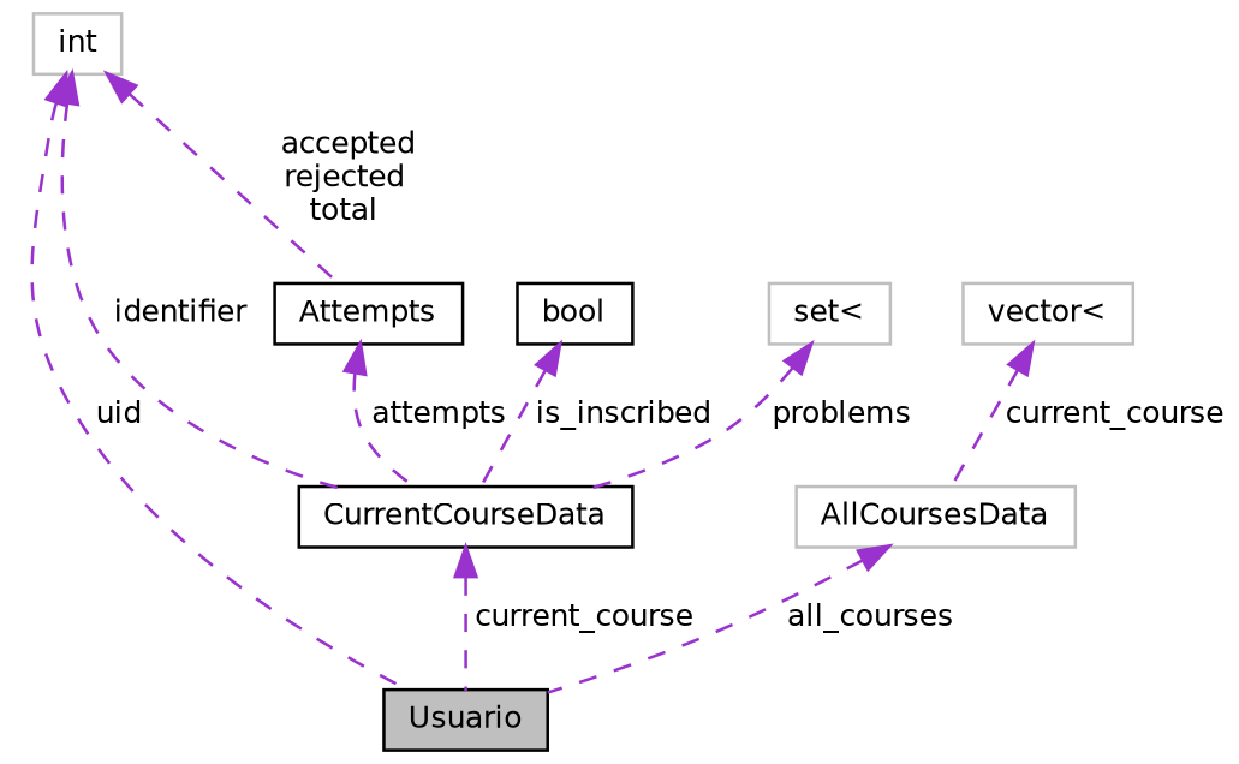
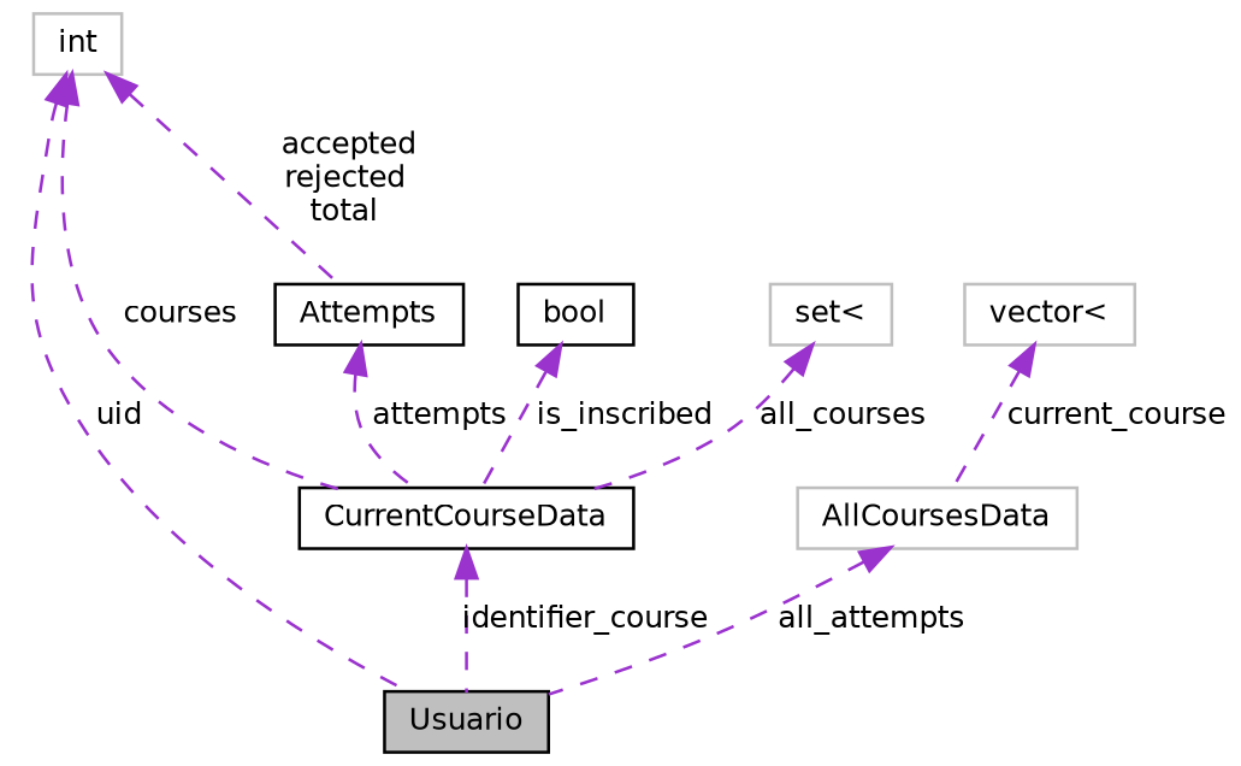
  digraph {
    node [color=black fillcolor=white fontname=Helvetica fontsize=10 shape=record style=filled]
    edge [color=darkorchid3 dir=back fontname=Helvetica fontsize=10 labelfontname=Helvetica labelfontsize=10 style=dashed]
    n1 [fillcolor=grey75 fontcolor=black height=0.2 label=Usuario width=0.4]
    n2 [color=grey75 height=0.2 label=int width=0.4]
    n3 [height=0.2 label=CurrentCourseData width=0.4]
    n4 [height=0.2 label=Attempts width=0.4]
    n5 [height=0.2 label=bool width=0.4]
    n6 [color=grey75 height=0.2 label=AllCoursesData width=0.4]
    n7 [color=grey75 height=0.2 label="set\<" width=0.4]
    n8 [color=grey75 height=0.2 label="vector\<" width=0.4]
    n2 -> n1 [label=" uid"]
-   n2 -> n3 [label=" identifier"]
+   n2 -> n3 [label=" courses"]
    n2 -> n4 [label=" accepted\nrejected\ntotal"]
-   n3 -> n1 [label=" current_course"]
+   n3 -> n1 [label=" identifier_course"]
    n4 -> n3 [label=" attempts"]
    n5 -> n3 [label=" is_inscribed"]
-   n6 -> n1 [label=" all_courses"]
-   n7 -> n3 [label=" problems"]
+   n6 -> n1 [label=" all_attempts"]
+   n7 -> n3 [label=" all_courses"]
    n8 -> n6 [label=" current_course"]
  }
